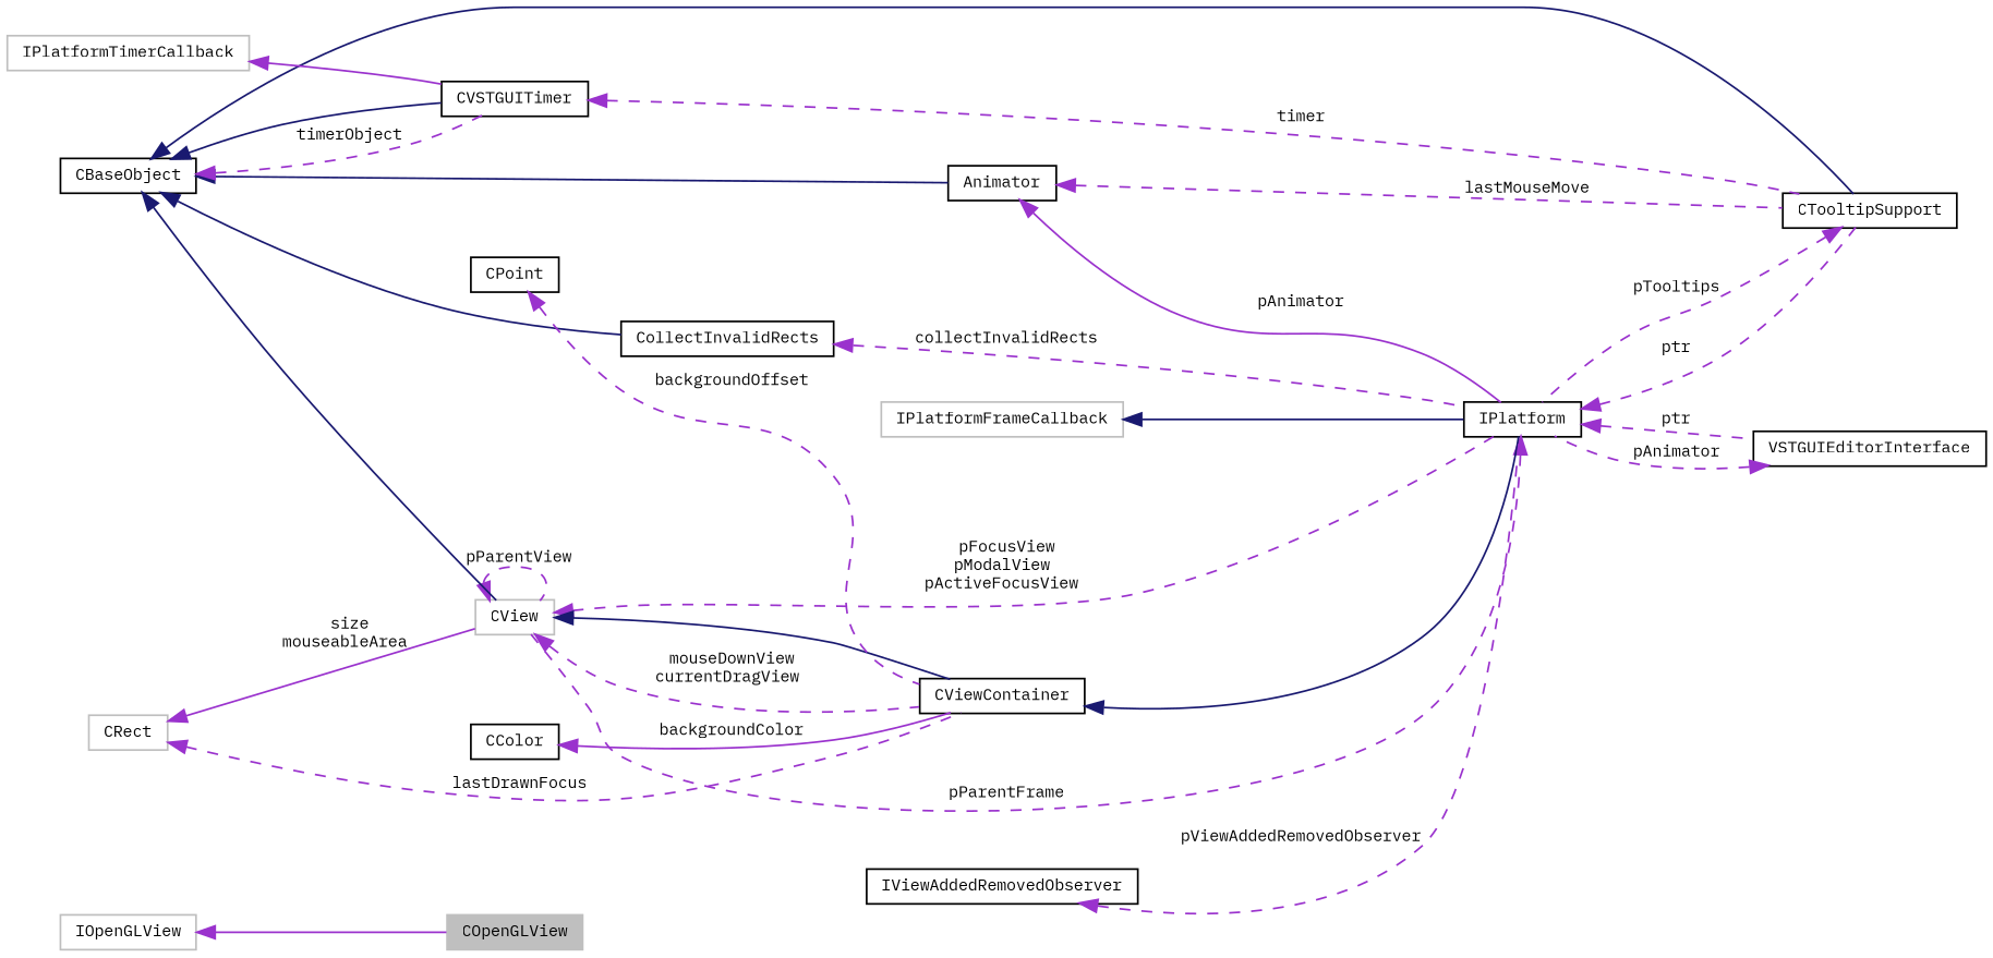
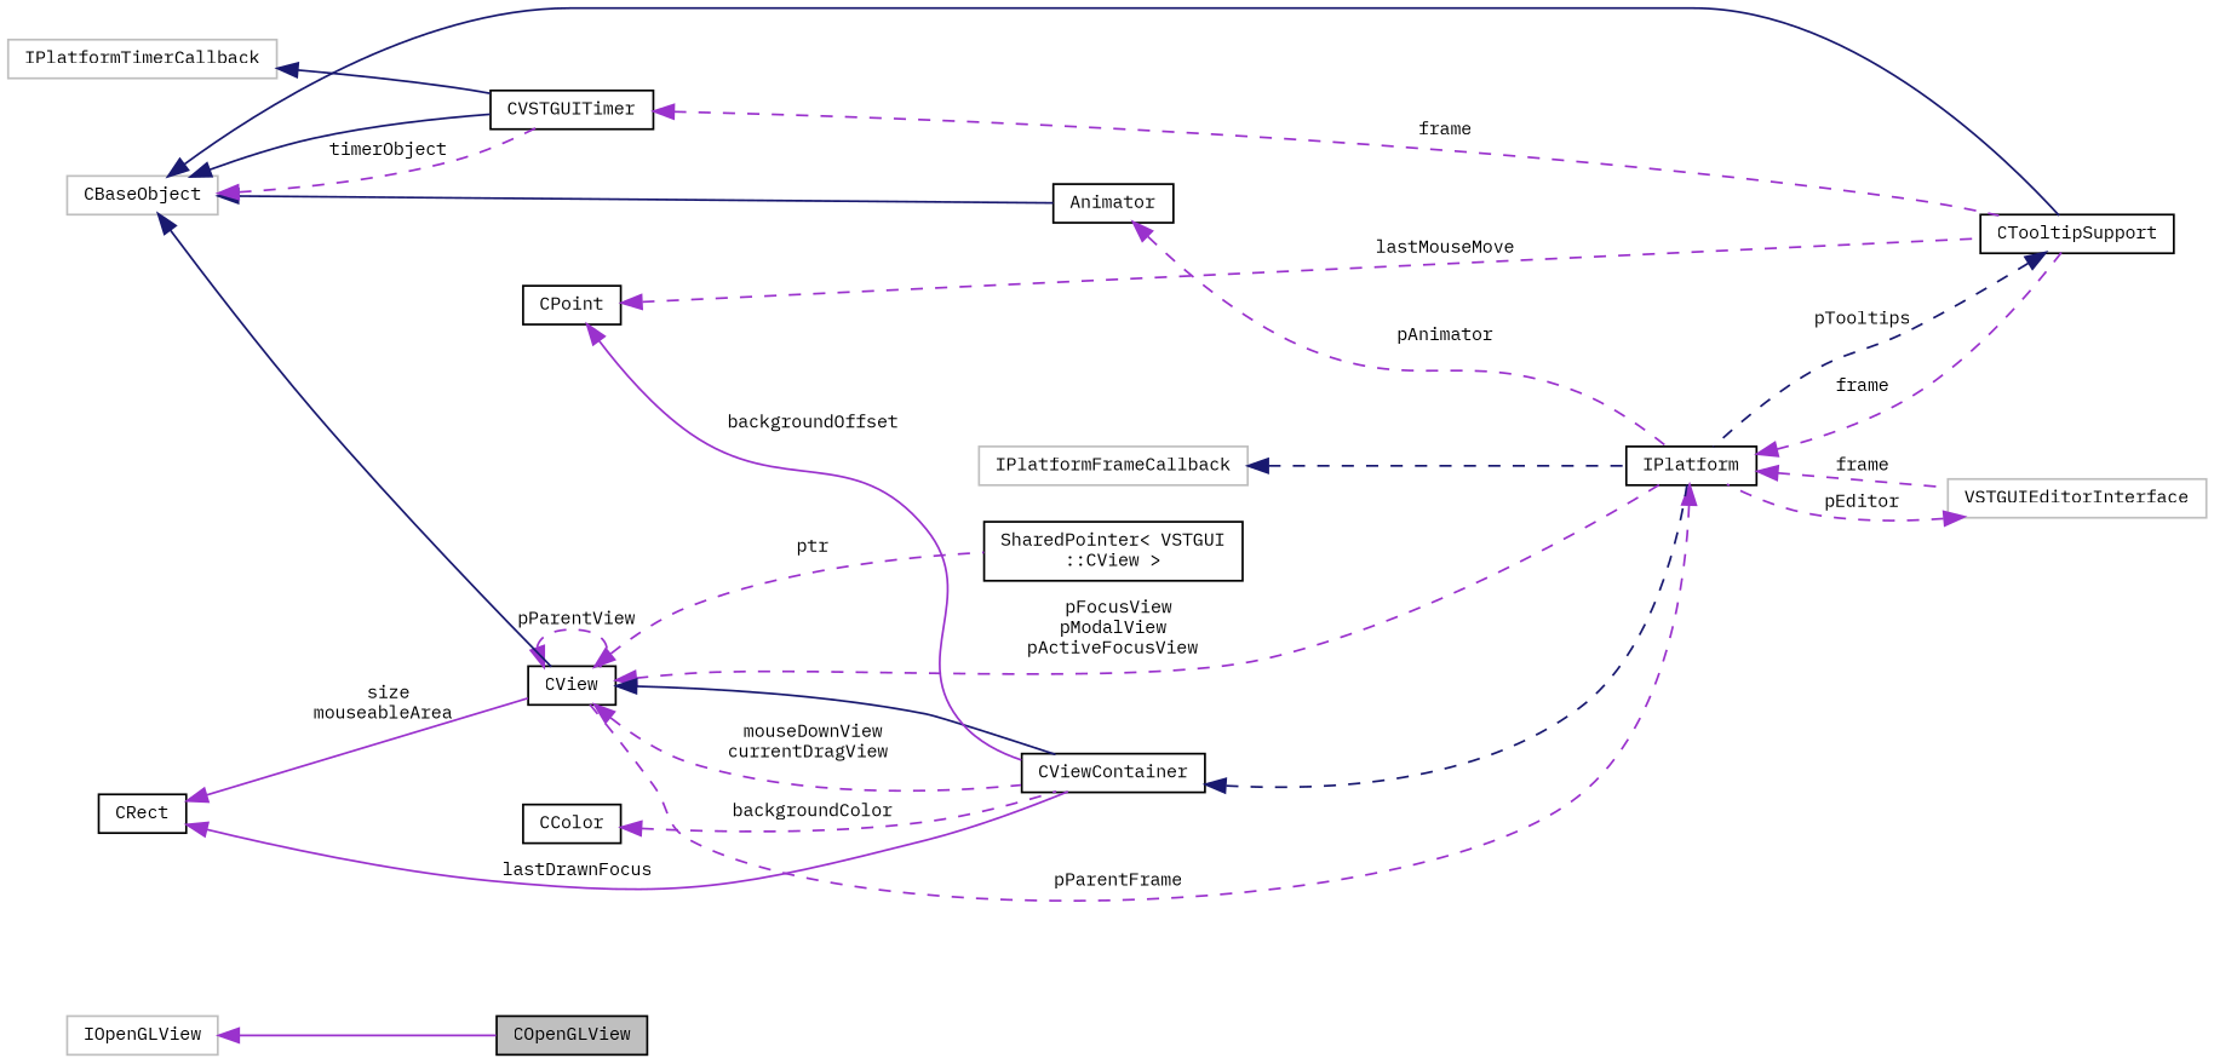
  digraph {
    fontname="IBM Plex Mono"
    rankdir=LR
    node [color=black fontname="IBM Plex Mono" fontsize=9 shape=record]
    edge [color=darkorchid3 dir=back fontname="IBM Plex Mono" fontsize=9 labelfontname=Arial labelfontsize=9 style=dashed]
-   n1 [color=grey75 fillcolor=grey75 fontcolor=black height=0.2 label=COpenGLView style=filled width=0.4]
-   n2 [color=grey75 height=0.2 label=CView width=0.4]
+   n1 [fillcolor=grey75 fontcolor=black height=0.2 label=COpenGLView style=filled width=0.4]
+   n2 [height=0.2 label=CView width=0.4]
    n3 [height=0.2 label=IPlatform width=0.4]
    n4 [height=0.2 label=CViewContainer width=0.4]
+   n5 [height=0.2 label="SharedPointer\< VSTGUI\l::CView \>" width=0.4]
    n6 [height=0.2 label=CTooltipSupport width=0.4]
-   n7 [height=0.2 label=VSTGUIEditorInterface width=0.4]
-   n8 [height=0.2 label=CBaseObject width=0.4]
-   n9 [height=0.2 label=CollectInvalidRects width=0.4]
+   n7 [color=grey75 height=0.2 label=VSTGUIEditorInterface width=0.4]
+   n8 [color=grey75 height=0.2 label=CBaseObject width=0.4]
    n10 [height=0.2 label=Animator width=0.4]
    n11 [height=0.2 label=CVSTGUITimer width=0.4]
    n12 [height=0.2 label=CPoint width=0.4]
    n13 [height=0.2 label=CColor width=0.4]
-   n14 [color=grey75 height=0.2 label=CRect width=0.4]
+   n14 [height=0.2 label=CRect width=0.4]
    n15 [color=grey75 height=0.2 label=IPlatformFrameCallback width=0.4]
-   n16 [height=0.2 label=IViewAddedRemovedObserver width=0.4]
    n17 [color=grey75 height=0.2 label=IPlatformTimerCallback width=0.4]
    n18 [color=grey75 height=0.2 label=IOpenGLView width=0.4]
    n2 -> n2 [label=" pParentView"]
    n2 -> n3 [label=" pFocusView\npModalView\npActiveFocusView"]
    n2 -> n4 [color=midnightblue style=solid]
    n2 -> n4 [label=" mouseDownView\ncurrentDragView"]
+   n2 -> n5 [label=" ptr"]
    n3 -> n2 [label=" pParentFrame"]
-   n3 -> n6 [label=" ptr"]
-   n3 -> n7 [label=" ptr"]
-   n4 -> n3 [color=midnightblue style=solid]
-   n6 -> n3 [label=" pTooltips"]
-   n7 -> n3 [label=" pAnimator"]
+   n3 -> n6 [label=" frame"]
+   n3 -> n7 [label=" frame"]
+   n4 -> n3 [color=midnightblue]
+   n6 -> n3 [color=midnightblue label=" pTooltips"]
+   n7 -> n3 [label=" pEditor"]
    n8 -> n2 [color=midnightblue style=solid]
    n8 -> n6 [color=midnightblue style=solid]
-   n8 -> n9 [color=midnightblue style=solid]
    n8 -> n10 [color=midnightblue style=solid]
    n8 -> n11 [color=midnightblue style=solid]
    n8 -> n11 [label=" timerObject"]
-   n9 -> n3 [label=" collectInvalidRects"]
-   n10 -> n3 [label=" pAnimator" style=solid]
-   n11 -> n6 [label=" timer"]
-   n12 -> n4 [label=" backgroundOffset"]
-   n10 -> n6 [label=" lastMouseMove"]
-   n13 -> n4 [label=" backgroundColor" style=solid]
+   n10 -> n3 [label=" pAnimator"]
+   n11 -> n6 [label=" frame"]
+   n12 -> n4 [label=" backgroundOffset" style=solid]
+   n12 -> n6 [label=" lastMouseMove"]
+   n13 -> n4 [label=" backgroundColor"]
    n14 -> n2 [label=" size\nmouseableArea" style=solid]
-   n14 -> n4 [label=" lastDrawnFocus"]
-   n15 -> n3 [color=midnightblue style=solid]
-   n16 -> n3 [label=" pViewAddedRemovedObserver"]
-   n17 -> n11 [style=solid]
+   n14 -> n4 [label=" lastDrawnFocus" style=solid]
+   n15 -> n3 [color=midnightblue]
+   n17 -> n11 [color=midnightblue style=solid]
    n18 -> n1 [style=solid]
  }
